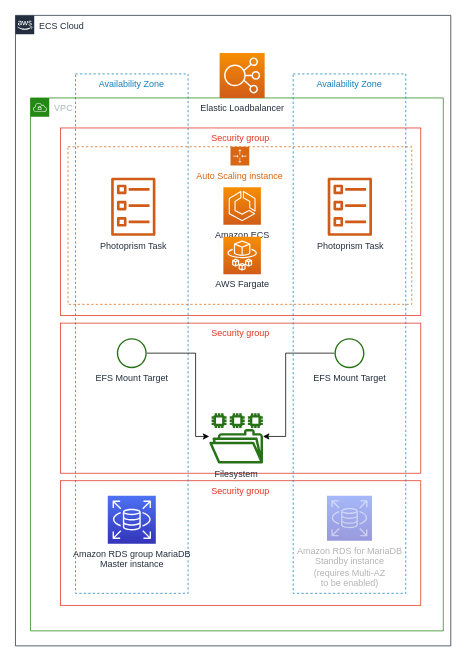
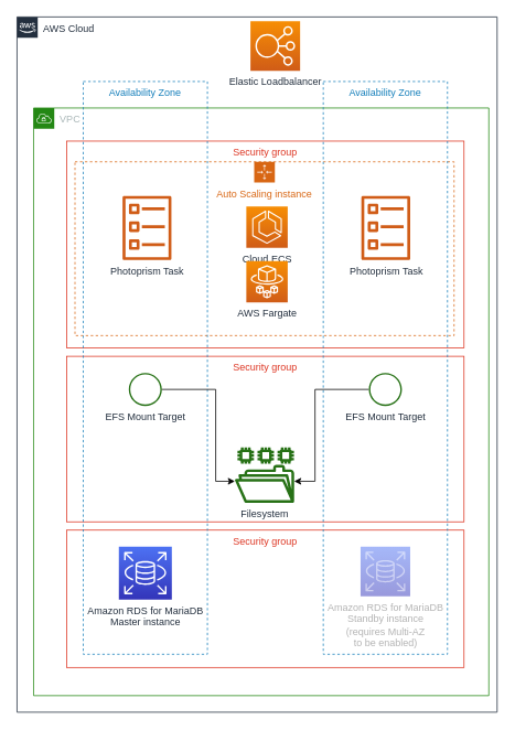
  <mxCell id="0" />
  <mxCell id="1" parent="0" />
  <mxCell id="2" value="Security group" style="fillColor=none;strokeColor=#DD3522;verticalAlign=top;fontStyle=0;fontColor=#DD3522;" vertex="1" parent="1"><mxGeometry x="80" y="430" width="480" height="200" as="geometry" /></mxCell>
- <mxCell id="3" value="ECS Cloud" style="points=[[0,0],[0.25,0],[0.5,0],[0.75,0],[1,0],[1,0.25],[1,0.5],[1,0.75],[1,1],[0.75,1],[0.5,1],[0.25,1],[0,1],[0,0.75],[0,0.5],[0,0.25]];outlineConnect=0;gradientColor=none;html=1;whiteSpace=wrap;fontSize=12;fontStyle=0;shape=mxgraph.aws4.group;grIcon=mxgraph.aws4.group_aws_cloud_alt;strokeColor=#232F3E;fillColor=none;verticalAlign=top;align=left;spacingLeft=30;fontColor=#232F3E;dashed=0;" vertex="1" parent="1"><mxGeometry x="20" y="20" width="580" height="840" as="geometry" /></mxCell>
+ <mxCell id="3" value="AWS Cloud" style="points=[[0,0],[0.25,0],[0.5,0],[0.75,0],[1,0],[1,0.25],[1,0.5],[1,0.75],[1,1],[0.75,1],[0.5,1],[0.25,1],[0,1],[0,0.75],[0,0.5],[0,0.25]];outlineConnect=0;gradientColor=none;html=1;whiteSpace=wrap;fontSize=12;fontStyle=0;shape=mxgraph.aws4.group;grIcon=mxgraph.aws4.group_aws_cloud_alt;strokeColor=#232F3E;fillColor=none;verticalAlign=top;align=left;spacingLeft=30;fontColor=#232F3E;dashed=0;" vertex="1" parent="1"><mxGeometry x="20" y="20" width="580" height="840" as="geometry" /></mxCell>
  <mxCell id="4" value="VPC" style="points=[[0,0],[0.25,0],[0.5,0],[0.75,0],[1,0],[1,0.25],[1,0.5],[1,0.75],[1,1],[0.75,1],[0.5,1],[0.25,1],[0,1],[0,0.75],[0,0.5],[0,0.25]];outlineConnect=0;gradientColor=none;html=1;whiteSpace=wrap;fontSize=12;fontStyle=0;shape=mxgraph.aws4.group;grIcon=mxgraph.aws4.group_vpc;strokeColor=#248814;fillColor=none;verticalAlign=top;align=left;spacingLeft=30;fontColor=#AAB7B8;dashed=0;" vertex="1" parent="1"><mxGeometry x="40" y="130" width="550" height="710" as="geometry" /></mxCell>
  <mxCell id="5" value="Security group" style="fillColor=none;strokeColor=#DD3522;verticalAlign=top;fontStyle=0;fontColor=#DD3522;" vertex="1" parent="1"><mxGeometry x="80" y="640" width="480" height="166" as="geometry" /></mxCell>
  <mxCell id="6" value="Auto Scaling instance" style="points=[[0,0],[0.25,0],[0.5,0],[0.75,0],[1,0],[1,0.25],[1,0.5],[1,0.75],[1,1],[0.75,1],[0.5,1],[0.25,1],[0,1],[0,0.75],[0,0.5],[0,0.25]];outlineConnect=0;gradientColor=none;html=1;whiteSpace=wrap;fontSize=12;fontStyle=0;shape=mxgraph.aws4.groupCenter;grIcon=mxgraph.aws4.group_auto_scaling_group;grStroke=1;strokeColor=#D86613;fillColor=none;verticalAlign=top;align=center;fontColor=#D86613;dashed=1;spacingTop=25;" vertex="1" parent="1"><mxGeometry x="90" y="195" width="458" height="210" as="geometry" /></mxCell>
  <mxCell id="7" value="Security group" style="fillColor=none;strokeColor=#DD3522;verticalAlign=top;fontStyle=0;fontColor=#DD3522;" vertex="1" parent="1"><mxGeometry x="80" y="170" width="480" height="250" as="geometry" /></mxCell>
- <mxCell id="8" value="Amazon ECS" style="outlineConnect=0;fontColor=#232F3E;gradientColor=#F78E04;gradientDirection=north;fillColor=#D05C17;strokeColor=#ffffff;dashed=0;verticalLabelPosition=bottom;verticalAlign=top;align=center;html=1;fontSize=12;fontStyle=0;aspect=fixed;shape=mxgraph.aws4.resourceIcon;resIcon=mxgraph.aws4.ecs;" vertex="1" parent="1"><mxGeometry x="297" y="249" width="50" height="50" as="geometry" /></mxCell>
+ <mxCell id="8" value="Cloud ECS" style="outlineConnect=0;fontColor=#232F3E;gradientColor=#F78E04;gradientDirection=north;fillColor=#D05C17;strokeColor=#ffffff;dashed=0;verticalLabelPosition=bottom;verticalAlign=top;align=center;html=1;fontSize=12;fontStyle=0;aspect=fixed;shape=mxgraph.aws4.resourceIcon;resIcon=mxgraph.aws4.ecs;" vertex="1" parent="1"><mxGeometry x="297" y="249" width="50" height="50" as="geometry" /></mxCell>
  <mxCell id="9" value="Availability Zone" style="fillColor=none;strokeColor=#147EBA;dashed=1;verticalAlign=top;fontStyle=0;fontColor=#147EBA;" vertex="1" parent="1"><mxGeometry x="100" y="98" width="150" height="692" as="geometry" /></mxCell>
  <mxCell id="10" value="Availability Zone" style="fillColor=none;strokeColor=#147EBA;dashed=1;verticalAlign=top;fontStyle=0;fontColor=#147EBA;" vertex="1" parent="1"><mxGeometry x="390" y="98" width="150" height="692" as="geometry" /></mxCell>
- <mxCell id="11" value="Filesystem" style="outlineConnect=0;fontColor=#232F3E;gradientColor=none;fillColor=#277116;strokeColor=none;dashed=0;verticalLabelPosition=bottom;verticalAlign=top;align=center;html=1;fontSize=12;fontStyle=0;aspect=fixed;pointerEvents=1;shape=mxgraph.aws4.file_system;" vertex="1" parent="1"><mxGeometry x="278.2" y="550" width="71.59" height="67" as="geometry" /></mxCell>
+ <mxCell id="11" value="Filesystem" style="outlineConnect=0;fontColor=#232F3E;gradientColor=none;fillColor=#277116;strokeColor=none;dashed=0;verticalLabelPosition=bottom;verticalAlign=top;align=center;html=1;fontSize=12;fontStyle=0;aspect=fixed;pointerEvents=1;shape=mxgraph.aws4.file_system;" vertex="1" parent="1"><mxGeometry x="283.2" y="540" width="71.59" height="67" as="geometry" /></mxCell>
  <mxCell id="12" style="edgeStyle=orthogonalEdgeStyle;rounded=0;orthogonalLoop=1;jettySize=auto;html=1;" edge="1" parent="1" source="13" target="11"><mxGeometry relative="1" as="geometry"><Array as="points"><mxPoint x="260" y="470" /><mxPoint x="260" y="581" /></Array></mxGeometry></mxCell>
  <mxCell id="13" value="EFS Mount Target" style="outlineConnect=0;fontColor=#232F3E;gradientColor=none;fillColor=#277116;strokeColor=none;dashed=0;verticalLabelPosition=bottom;verticalAlign=top;align=center;html=1;fontSize=12;fontStyle=0;aspect=fixed;pointerEvents=1;shape=mxgraph.aws4.object;" vertex="1" parent="1"><mxGeometry x="155" y="450" width="40" height="40" as="geometry" /></mxCell>
  <mxCell id="14" style="edgeStyle=orthogonalEdgeStyle;rounded=0;orthogonalLoop=1;jettySize=auto;html=1;" edge="1" parent="1" source="15" target="11"><mxGeometry relative="1" as="geometry"><Array as="points"><mxPoint x="380" y="470" /><mxPoint x="380" y="581" /></Array></mxGeometry></mxCell>
  <mxCell id="15" value="EFS Mount Target" style="outlineConnect=0;fontColor=#232F3E;gradientColor=none;fillColor=#277116;strokeColor=none;dashed=0;verticalLabelPosition=bottom;verticalAlign=top;align=center;html=1;fontSize=12;fontStyle=0;aspect=fixed;pointerEvents=1;shape=mxgraph.aws4.object;" vertex="1" parent="1"><mxGeometry x="445" y="450" width="40" height="40" as="geometry" /></mxCell>
  <mxCell id="16" value="AWS Fargate" style="outlineConnect=0;fontColor=#232F3E;gradientColor=#F78E04;gradientDirection=north;fillColor=#D05C17;strokeColor=#ffffff;dashed=0;verticalLabelPosition=bottom;verticalAlign=top;align=center;html=1;fontSize=12;fontStyle=0;aspect=fixed;shape=mxgraph.aws4.resourceIcon;resIcon=mxgraph.aws4.fargate;" vertex="1" parent="1"><mxGeometry x="297" y="315" width="50" height="50" as="geometry" /></mxCell>
  <mxCell id="17" value="Photoprism Task" style="outlineConnect=0;fontColor=#232F3E;gradientColor=none;fillColor=#D05C17;strokeColor=none;dashed=0;verticalLabelPosition=bottom;verticalAlign=top;align=center;html=1;fontSize=12;fontStyle=0;aspect=fixed;pointerEvents=1;shape=mxgraph.aws4.ecs_task;" vertex="1" parent="1"><mxGeometry x="147.5" y="236" width="59" height="78" as="geometry" /></mxCell>
  <mxCell id="18" value="Photoprism Task" style="outlineConnect=0;fontColor=#232F3E;gradientColor=none;fillColor=#D05C17;strokeColor=none;dashed=0;verticalLabelPosition=bottom;verticalAlign=top;align=center;html=1;fontSize=12;fontStyle=0;aspect=fixed;pointerEvents=1;shape=mxgraph.aws4.ecs_task;" vertex="1" parent="1"><mxGeometry x="436" y="236" width="59" height="78" as="geometry" /></mxCell>
- <mxCell id="19" value="&lt;div&gt;Amazon RDS group MariaDB &lt;br&gt;&lt;/div&gt;&lt;div&gt;Master instance&lt;/div&gt;" style="outlineConnect=0;fontColor=#232F3E;gradientColor=#4D72F3;gradientDirection=north;fillColor=#3334B9;strokeColor=#ffffff;dashed=0;verticalLabelPosition=bottom;verticalAlign=top;align=center;html=1;fontSize=12;fontStyle=0;aspect=fixed;shape=mxgraph.aws4.resourceIcon;resIcon=mxgraph.aws4.rds;" vertex="1" parent="1"><mxGeometry x="143" y="660" width="64" height="64" as="geometry" /></mxCell>
+ <mxCell id="19" value="&lt;div&gt;Amazon RDS for MariaDB &lt;br&gt;&lt;/div&gt;&lt;div&gt;Master instance&lt;/div&gt;" style="outlineConnect=0;fontColor=#232F3E;gradientColor=#4D72F3;gradientDirection=north;fillColor=#3334B9;strokeColor=#ffffff;dashed=0;verticalLabelPosition=bottom;verticalAlign=top;align=center;html=1;fontSize=12;fontStyle=0;aspect=fixed;shape=mxgraph.aws4.resourceIcon;resIcon=mxgraph.aws4.rds;" vertex="1" parent="1"><mxGeometry x="143" y="660" width="64" height="64" as="geometry" /></mxCell>
  <mxCell id="20" value="&lt;div&gt;Amazon RDS for MariaDB &lt;br&gt;&lt;/div&gt;&lt;div&gt;Standby instance&lt;/div&gt;&lt;div&gt;(requires Multi-AZ &lt;br&gt;&lt;/div&gt;&lt;div&gt;to be enabled)&lt;br&gt;&lt;/div&gt;" style="outlineConnect=0;fontColor=#b3b3b3;gradientColor=#4D72F3;gradientDirection=north;fillColor=#3334B9;strokeColor=#ffffff;dashed=0;verticalLabelPosition=bottom;verticalAlign=top;align=center;html=1;fontSize=12;fontStyle=0;aspect=fixed;shape=mxgraph.aws4.resourceIcon;resIcon=mxgraph.aws4.rds;opacity=50;" vertex="1" parent="1"><mxGeometry x="435" y="660" width="60" height="60" as="geometry" /></mxCell>
- <mxCell id="21" value="Elastic Loadbalancer" style="outlineConnect=0;fontColor=#232F3E;gradientColor=#F78E04;gradientDirection=north;fillColor=#D05C17;strokeColor=#ffffff;dashed=0;verticalLabelPosition=bottom;verticalAlign=top;align=center;html=1;fontSize=12;fontStyle=0;aspect=fixed;shape=mxgraph.aws4.resourceIcon;resIcon=mxgraph.aws4.elastic_load_balancing;" vertex="1" parent="1"><mxGeometry x="292" y="70" width="60" height="60" as="geometry" /></mxCell>
+ <mxCell id="21" value="Elastic Loadbalancer" style="outlineConnect=0;fontColor=#232F3E;gradientColor=#F78E04;gradientDirection=north;fillColor=#D05C17;strokeColor=#ffffff;dashed=0;verticalLabelPosition=bottom;verticalAlign=top;align=center;html=1;fontSize=12;fontStyle=0;aspect=fixed;shape=mxgraph.aws4.resourceIcon;resIcon=mxgraph.aws4.elastic_load_balancing;" vertex="1" parent="1"><mxGeometry x="302" y="25" width="60" height="60" as="geometry" /></mxCell>
